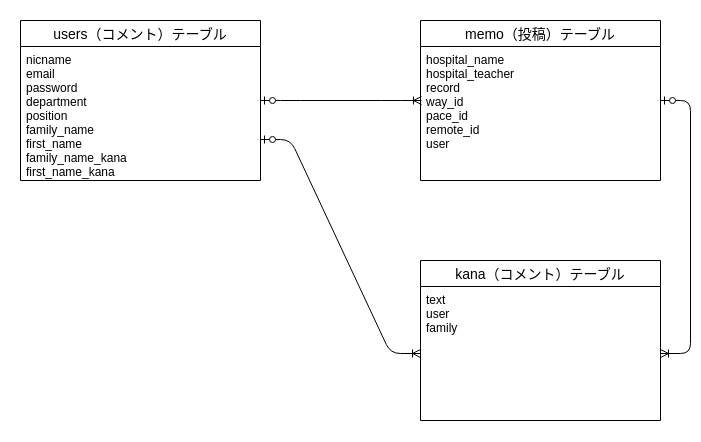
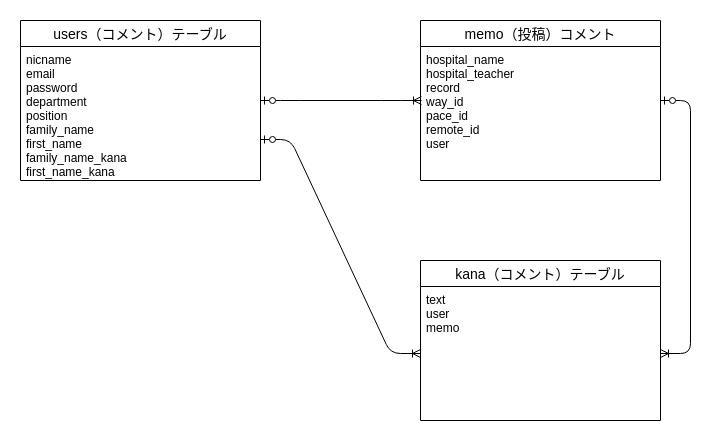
  <mxCell id="0" />
  <mxCell id="1" parent="0" />
  <mxCell id="2" value="users（コメント）テーブル" style="swimlane;fontStyle=0;childLayout=stackLayout;horizontal=1;startSize=26;horizontalStack=0;resizeParent=1;resizeParentMax=0;resizeLast=0;collapsible=1;marginBottom=0;align=center;fontSize=14;" parent="1" vertex="1"><mxGeometry x="20" y="20" width="240" height="160" as="geometry" /></mxCell>
  <mxCell id="3" style="edgeStyle=orthogonalEdgeStyle;rounded=0;orthogonalLoop=1;jettySize=auto;html=1;exitX=1;exitY=0.5;exitDx=0;exitDy=0;" parent="2" source="4" target="4" edge="1"><mxGeometry relative="1" as="geometry" /></mxCell>
  <mxCell id="4" value="nicname&#10;email&#10;password&#10;department&#10;position&#10;family_name&#10;first_name&#10;family_name_kana&#10;first_name_kana&#10;&#10;&#10;" style="text;strokeColor=none;fillColor=none;spacingLeft=4;spacingRight=4;overflow=hidden;rotatable=0;points=[[0,0.5],[1,0.5]];portConstraint=eastwest;fontSize=12;" parent="2" vertex="1"><mxGeometry y="26" width="240" height="134" as="geometry" /></mxCell>
- <mxCell id="5" value="memo（投稿）テーブル" style="swimlane;fontStyle=0;childLayout=stackLayout;horizontal=1;startSize=26;horizontalStack=0;resizeParent=1;resizeParentMax=0;resizeLast=0;collapsible=1;marginBottom=0;align=center;fontSize=14;" parent="1" vertex="1"><mxGeometry x="420" y="20" width="240" height="160" as="geometry" /></mxCell>
+ <mxCell id="5" value="memo（投稿）コメント" style="swimlane;fontStyle=0;childLayout=stackLayout;horizontal=1;startSize=26;horizontalStack=0;resizeParent=1;resizeParentMax=0;resizeLast=0;collapsible=1;marginBottom=0;align=center;fontSize=14;" parent="1" vertex="1"><mxGeometry x="420" y="20" width="240" height="160" as="geometry" /></mxCell>
  <mxCell id="6" value="hospital_name&#10;hospital_teacher&#10;record&#10;way_id&#10;pace_id&#10;remote_id&#10;user&#10;" style="text;strokeColor=none;fillColor=none;spacingLeft=4;spacingRight=4;overflow=hidden;rotatable=0;points=[[0,0.5],[1,0.5]];portConstraint=eastwest;fontSize=12;" parent="5" vertex="1"><mxGeometry y="26" width="240" height="134" as="geometry" /></mxCell>
  <mxCell id="7" value="kana（コメント）テーブル" style="swimlane;fontStyle=0;childLayout=stackLayout;horizontal=1;startSize=26;horizontalStack=0;resizeParent=1;resizeParentMax=0;resizeLast=0;collapsible=1;marginBottom=0;align=center;fontSize=14;" parent="1" vertex="1"><mxGeometry x="420" y="260" width="240" height="160" as="geometry" /></mxCell>
  <mxCell id="8" style="edgeStyle=orthogonalEdgeStyle;rounded=0;orthogonalLoop=1;jettySize=auto;html=1;exitX=1;exitY=0.5;exitDx=0;exitDy=0;" parent="7" source="9" target="9" edge="1"><mxGeometry relative="1" as="geometry" /></mxCell>
- <mxCell id="9" value="text&#10;user&#10;family&#10;" style="text;strokeColor=none;fillColor=none;spacingLeft=4;spacingRight=4;overflow=hidden;rotatable=0;points=[[0,0.5],[1,0.5]];portConstraint=eastwest;fontSize=12;" parent="7" vertex="1"><mxGeometry y="26" width="240" height="134" as="geometry" /></mxCell>
+ <mxCell id="9" value="text&#10;user&#10;memo&#10;" style="text;strokeColor=none;fillColor=none;spacingLeft=4;spacingRight=4;overflow=hidden;rotatable=0;points=[[0,0.5],[1,0.5]];portConstraint=eastwest;fontSize=12;" parent="7" vertex="1"><mxGeometry y="26" width="240" height="134" as="geometry" /></mxCell>
  <mxCell id="10" value="" style="line;strokeWidth=1;rotatable=0;dashed=0;labelPosition=right;align=left;verticalAlign=middle;spacingTop=0;spacingLeft=6;points=[];portConstraint=eastwest;" parent="1" vertex="1"><mxGeometry x="400" y="310" width="60" as="geometry" /></mxCell>
  <mxCell id="11" value="" style="edgeStyle=entityRelationEdgeStyle;fontSize=12;html=1;endArrow=ERoneToMany;startArrow=ERzeroToOne;entryX=0.004;entryY=0.403;entryDx=0;entryDy=0;entryPerimeter=0;" edge="1" parent="1" target="6"><mxGeometry width="100" height="100" relative="1" as="geometry"><mxPoint x="260" y="100" as="sourcePoint" /><mxPoint x="470" y="200" as="targetPoint" /></mxGeometry></mxCell>
  <mxCell id="12" value="" style="edgeStyle=entityRelationEdgeStyle;fontSize=12;html=1;endArrow=ERoneToMany;startArrow=ERzeroToOne;exitX=1;exitY=0.403;exitDx=0;exitDy=0;exitPerimeter=0;" edge="1" parent="1" source="6" target="9"><mxGeometry width="100" height="100" relative="1" as="geometry"><mxPoint x="700" y="300" as="sourcePoint" /><mxPoint x="670" y="353" as="targetPoint" /></mxGeometry></mxCell>
  <mxCell id="13" value="" style="edgeStyle=entityRelationEdgeStyle;fontSize=12;html=1;endArrow=ERoneToMany;startArrow=ERzeroToOne;exitX=1;exitY=0.694;exitDx=0;exitDy=0;exitPerimeter=0;entryX=0;entryY=0.5;entryDx=0;entryDy=0;" edge="1" parent="1" source="4" target="9"><mxGeometry width="100" height="100" relative="1" as="geometry"><mxPoint x="370" y="300" as="sourcePoint" /><mxPoint x="470" y="200" as="targetPoint" /></mxGeometry></mxCell>
